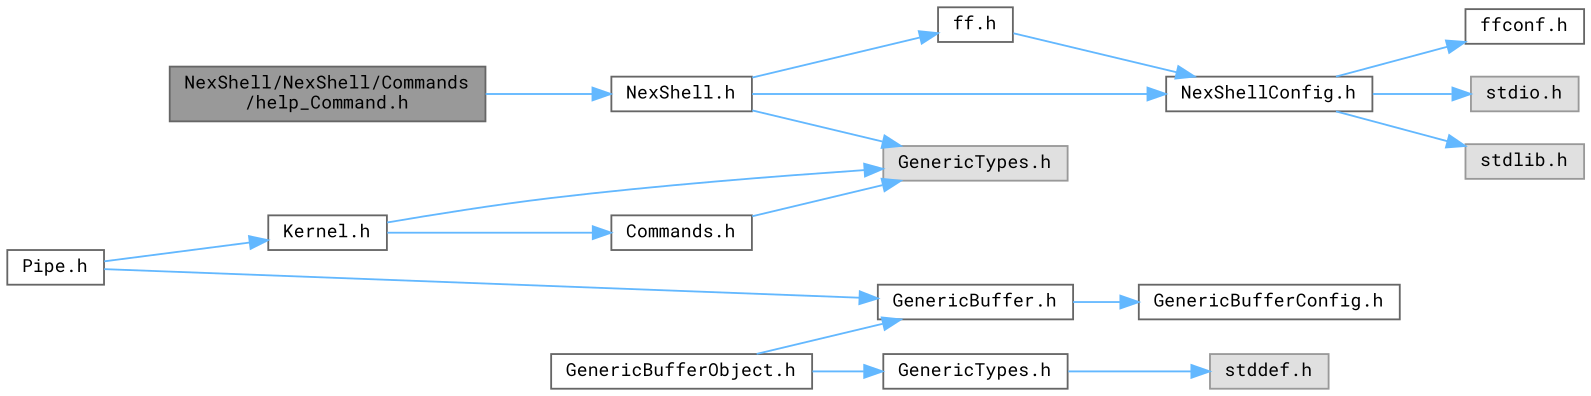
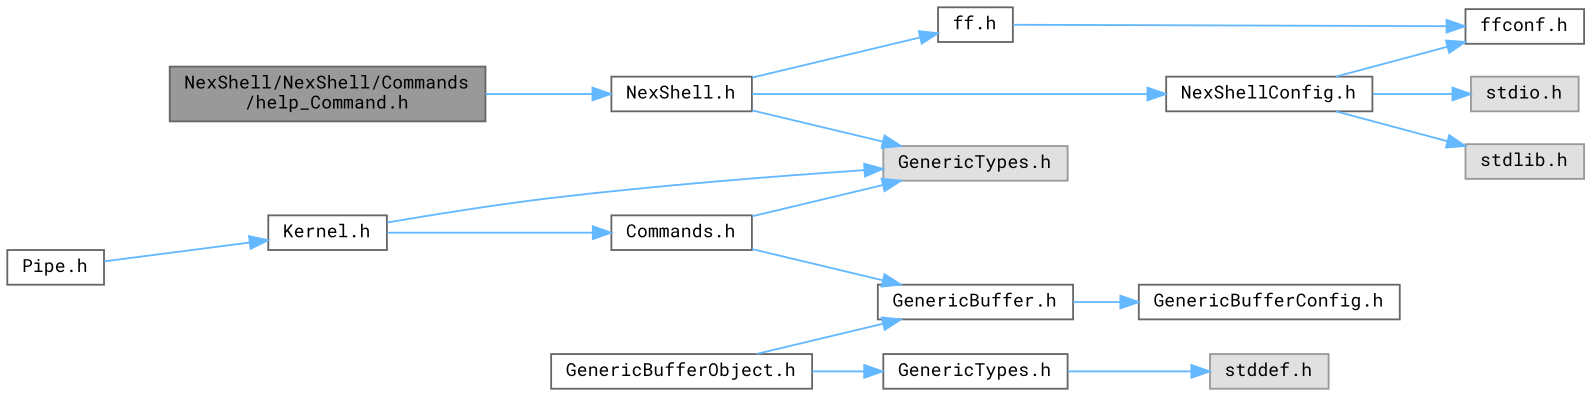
  digraph {
    fontname="Roboto Mono"
    rankdir=LR
    node [color=grey40 fillcolor=white fontname="Roboto Mono" fontsize=10 shape=box style=filled]
    edge [color=steelblue1 fontname="Roboto Mono" fontsize=10 labelfontname=Helvetica labelfontsize=10 style=solid]
    n1 [color=gray40 fillcolor=grey60 fontcolor=black height=0.2 label="NexShell/NexShell/Commands\l/help_Command.h" width=0.4]
    n2 [height=0.2 label="NexShell.h" width=0.4]
    n3 [height=0.2 label="NexShellConfig.h" width=0.4]
    n4 [color=grey60 fillcolor="#E0E0E0" height=0.2 label="GenericTypes.h" width=0.4]
    n5 [height=0.2 label="ff.h" width=0.4]
    n6 [height=0.2 label="ffconf.h" width=0.4]
    n7 [color=grey60 fillcolor="#E0E0E0" height=0.2 label="stdio.h" width=0.4]
    n8 [color=grey60 fillcolor="#E0E0E0" height=0.2 label="stdlib.h" width=0.4]
    n9 [height=0.2 label="Pipe.h" width=0.4]
    n10 [height=0.2 label="Kernel.h" width=0.4]
    n11 [height=0.2 label="GenericBuffer.h" width=0.4]
    n12 [height=0.2 label="Commands.h" width=0.4]
    n13 [height=0.2 label="GenericBufferConfig.h" width=0.4]
    n14 [height=0.2 label="GenericBufferObject.h" width=0.4]
    n15 [height=0.2 label="GenericTypes.h" width=0.4]
    n16 [color=grey60 fillcolor="#E0E0E0" height=0.2 label="stddef.h" width=0.4]
    n1 -> n2
    n2 -> n3
    n2 -> n4
    n2 -> n5
    n3 -> n6
    n3 -> n7
    n3 -> n8
-   n5 -> n3
+   n5 -> n6
    n9 -> n10
-   n9 -> n11
+   n12 -> n11
    n10 -> n4
    n10 -> n12
    n11 -> n13
    n12 -> n4
    n14 -> n11
    n14 -> n15
    n15 -> n16
  }
